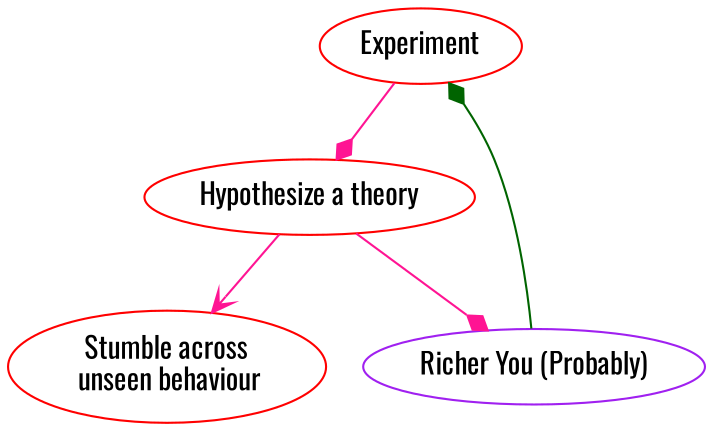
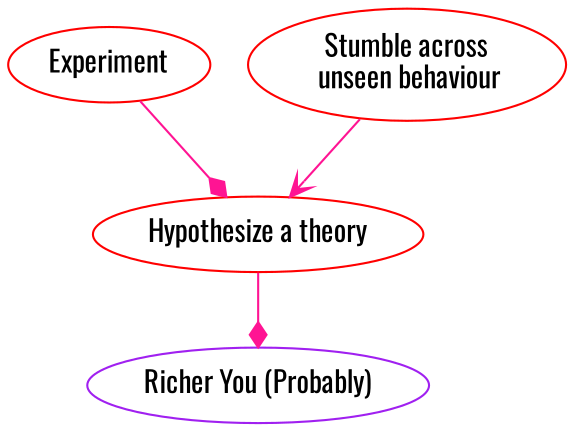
  digraph {
    fontname=Oswald
    node [color=red fontname=Oswald shape=oval]
    edge [arrowhead=diamond color=deeppink fontname=Oswald]
    n1 [label=Experiment]
    n2 [label="Hypothesize a theory"]
    n3 [label="Stumble across\n unseen behaviour"]
    n4 [color=purple label="Richer You (Probably)"]
    n1 -> n2
    n2 -> n4
-   n2 -> n3 [arrowhead=vee]
-   n4 -> n1 [color=darkgreen]
+   n3 -> n2 [arrowhead=vee]
  }
